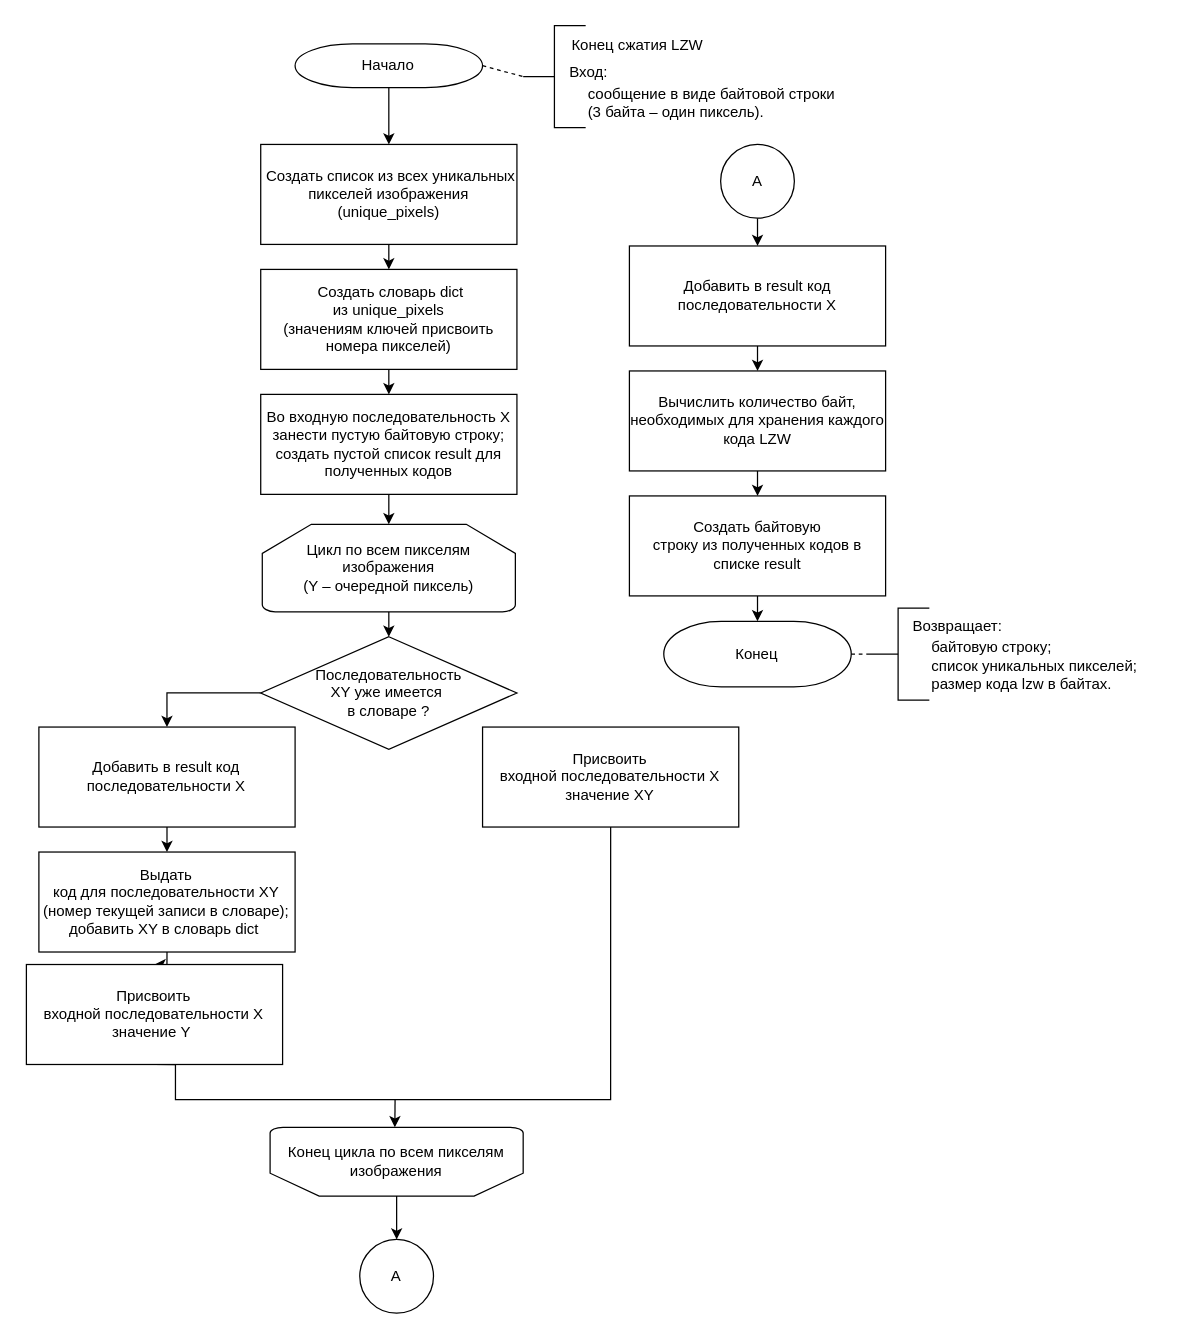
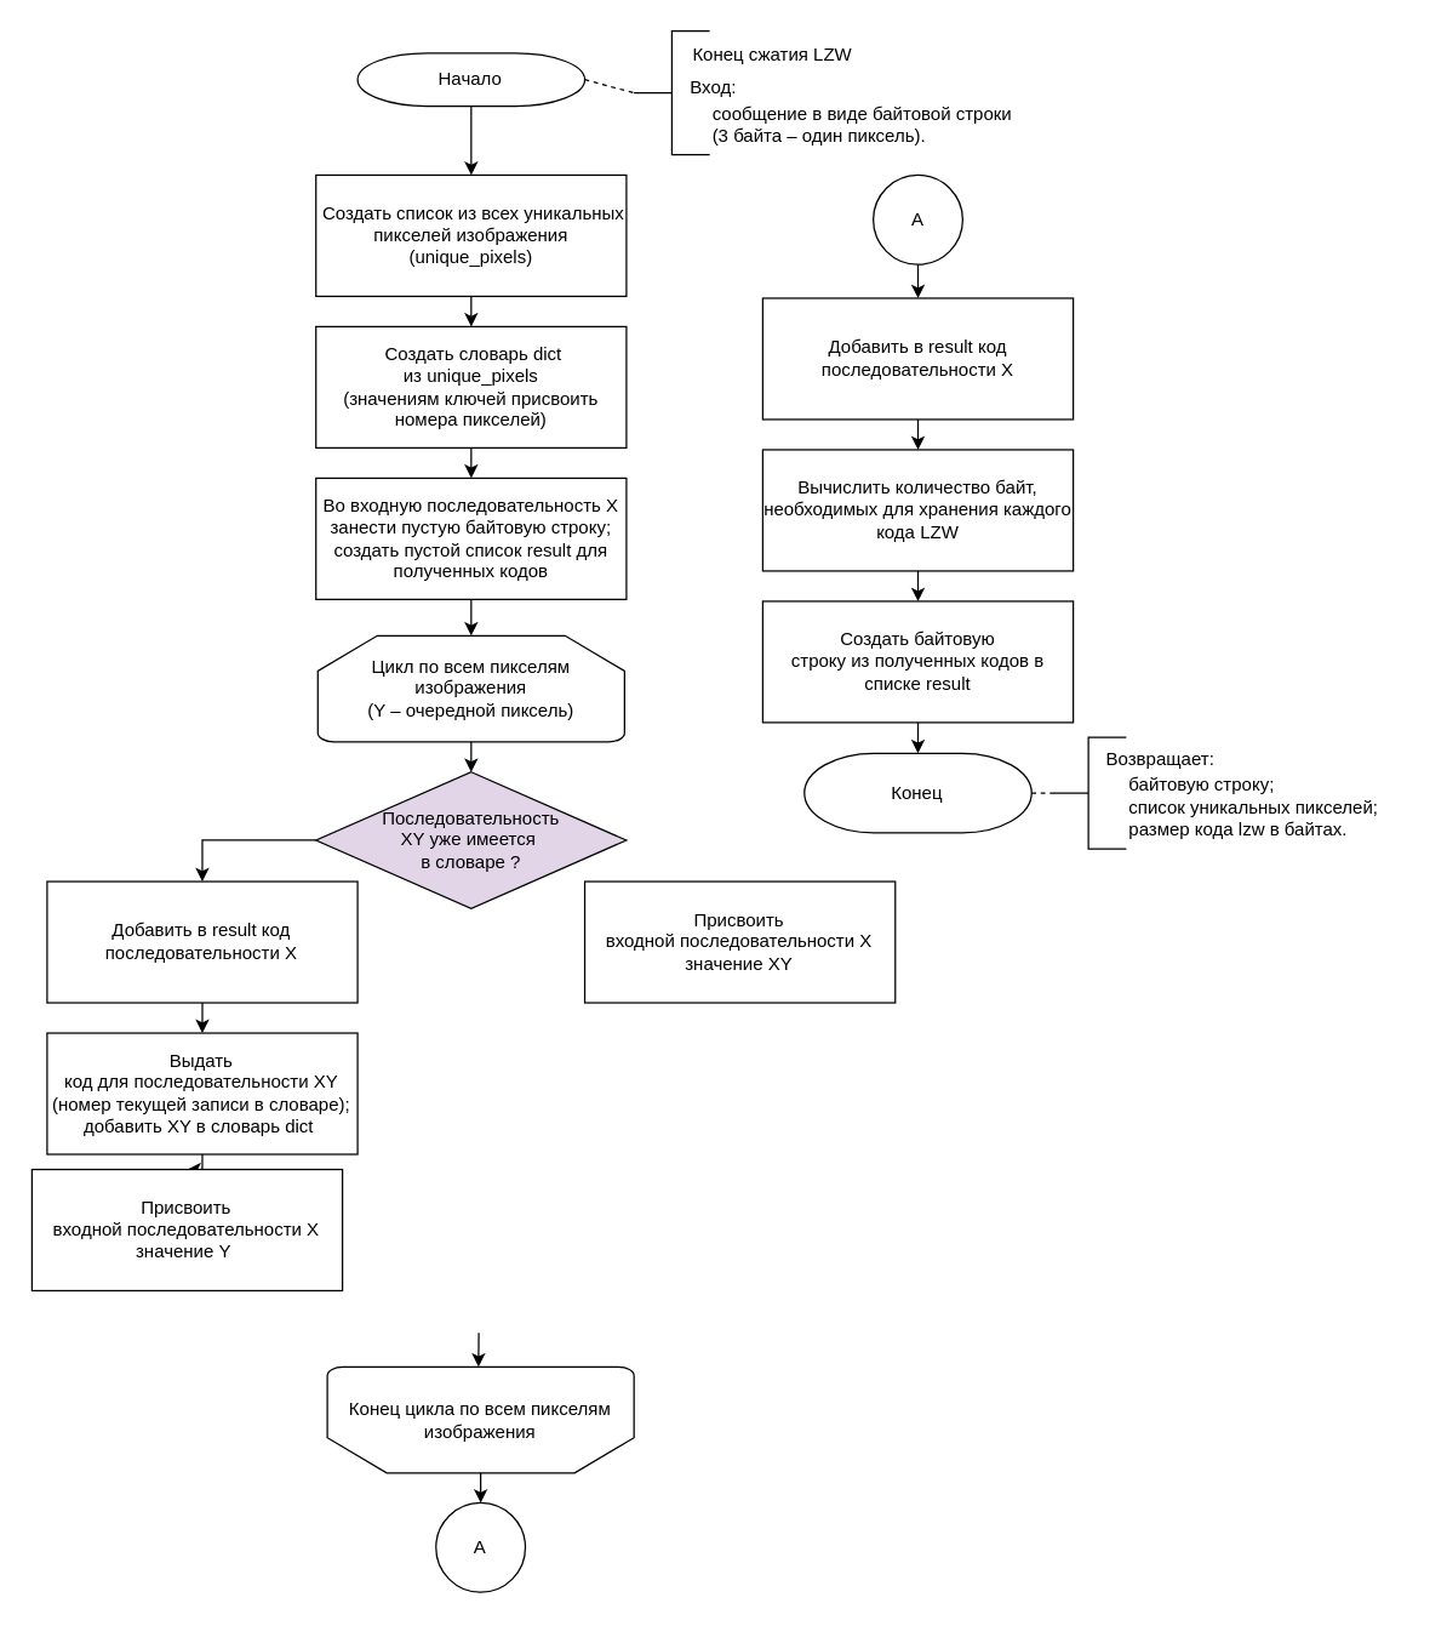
  <mxCell id="0" />
  <mxCell id="1" parent="0" />
  <mxCell id="2" style="edgeStyle=none;html=1;entryX=0;entryY=0.5;entryDx=0;entryDy=0;entryPerimeter=0;fontSize=12;endArrow=none;endFill=0;dashed=1;exitX=1;exitY=0.5;exitDx=0;exitDy=0;exitPerimeter=0;" parent="1" source="4" target="5" edge="1"><mxGeometry relative="1" as="geometry"><mxPoint x="397.93" y="103.74" as="sourcePoint" /></mxGeometry></mxCell>
  <mxCell id="3" style="edgeStyle=none;html=1;exitX=0.5;exitY=1;exitDx=0;exitDy=0;exitPerimeter=0;entryX=0.5;entryY=0;entryDx=0;entryDy=0;" parent="1" source="4" target="28" edge="1"><mxGeometry relative="1" as="geometry"><mxPoint x="310.43" y="115.07" as="targetPoint" /></mxGeometry></mxCell>
  <mxCell id="4" value="Начало" style="strokeWidth=1;html=1;shape=mxgraph.flowchart.terminator;whiteSpace=wrap;strokeColor=default;gradientColor=none;" parent="1" vertex="1"><mxGeometry x="235.43" y="34.56" width="150" height="35" as="geometry" /></mxCell>
  <mxCell id="5" value="" style="strokeWidth=1;html=1;shape=mxgraph.flowchart.annotation_2;align=left;labelPosition=right;pointerEvents=1;strokeColor=default;fontSize=13;gradientColor=none;" parent="1" vertex="1"><mxGeometry x="417.93" y="20" width="50" height="81.62" as="geometry" /></mxCell>
  <mxCell id="6" value="&lt;span style=&quot;font-size: 12px;&quot;&gt;&lt;font style=&quot;color: rgb(0, 0, 0);&quot;&gt;Конец сжатия LZW&lt;/font&gt;&lt;/span&gt;" style="text;html=1;align=left;verticalAlign=middle;resizable=0;points=[];autosize=1;strokeColor=none;fillColor=none;fontSize=13;strokeWidth=1;" parent="1" vertex="1"><mxGeometry x="454.93" y="20" width="150" height="30" as="geometry" /></mxCell>
  <mxCell id="7" value="Вход:" style="text;html=1;align=center;verticalAlign=middle;resizable=0;points=[];autosize=1;strokeColor=none;fillColor=none;fontSize=12;" parent="1" vertex="1"><mxGeometry x="445.43" y="43.09" width="50" height="30" as="geometry" /></mxCell>
  <mxCell id="8" value="&lt;font&gt;&lt;font style=&quot;color: rgb(0, 0, 0);&quot;&gt;сообщение в виде&amp;nbsp;&lt;/font&gt;&lt;span style=&quot;background-color: transparent;&quot;&gt;&lt;font style=&quot;color: rgb(0, 0, 0);&quot;&gt;байтовой строки&lt;/font&gt;&lt;/span&gt;&lt;/font&gt;&lt;div&gt;&lt;span style=&quot;background-color: transparent;&quot;&gt;&lt;font style=&quot;color: rgb(0, 0, 0);&quot;&gt;(3 байта – один пиксель).&lt;/font&gt;&lt;/span&gt;&lt;/div&gt;" style="text;html=1;align=left;verticalAlign=middle;resizable=0;points=[];autosize=1;strokeColor=none;fillColor=none;fontSize=12;" parent="1" vertex="1"><mxGeometry x="467.93" y="61.62" width="230" height="40" as="geometry" /></mxCell>
  <mxCell id="9" style="edgeStyle=none;html=1;exitX=0.5;exitY=1;exitDx=0;exitDy=0;entryX=0.5;entryY=0;entryDx=0;entryDy=0;" edge="1" parent="1" source="10" target="34"><mxGeometry relative="1" as="geometry" /></mxCell>
  <mxCell id="10" value="&amp;nbsp;Создать словарь dict из&amp;nbsp;&lt;span style=&quot;color: rgb(0, 0, 0);&quot;&gt;unique_pixels&lt;/span&gt;&lt;div&gt;&lt;font style=&quot;color: rgb(0, 0, 0);&quot;&gt;(значениям ключей присвоить номера пикселей)&lt;/font&gt;&lt;/div&gt;" style="rounded=0;whiteSpace=wrap;html=1;strokeColor=default;strokeWidth=1;fontSize=12;gradientColor=none;" parent="1" vertex="1"><mxGeometry x="207.93" y="215.07" width="205" height="80" as="geometry" /></mxCell>
  <mxCell id="11" style="edgeStyle=orthogonalEdgeStyle;rounded=0;html=1;exitX=0.5;exitY=1;exitDx=0;exitDy=0;entryX=0.5;entryY=0;entryDx=0;entryDy=0;endArrow=classic;endFill=1;" parent="1" source="12" target="21" edge="1"><mxGeometry relative="1" as="geometry" /></mxCell>
  <mxCell id="12" value="&lt;span style=&quot;color: rgb(0, 0, 0);&quot;&gt;Добавить в result код последовательности X&lt;/span&gt;" style="rounded=0;whiteSpace=wrap;html=1;strokeColor=default;strokeWidth=1;fontSize=12;gradientColor=none;" parent="1" vertex="1"><mxGeometry x="502.93" y="196.32" width="205" height="80" as="geometry" /></mxCell>
  <mxCell id="13" style="edgeStyle=orthogonalEdgeStyle;rounded=0;html=1;exitX=0;exitY=0.5;exitDx=0;exitDy=0;entryX=0.5;entryY=0;entryDx=0;entryDy=0;endArrow=classic;endFill=1;" parent="1" source="14" target="36" edge="1"><mxGeometry relative="1" as="geometry" /></mxCell>
- <mxCell id="14" value="&lt;span style=&quot;color: rgb(0, 0, 0);&quot;&gt;Последовательность&lt;/span&gt;&lt;div&gt;&lt;font style=&quot;color: rgb(0, 0, 0);&quot;&gt;XY уже имеется&amp;nbsp;&lt;/font&gt;&lt;/div&gt;&lt;div&gt;&lt;font style=&quot;color: rgb(0, 0, 0);&quot;&gt;в словаре ?&lt;/font&gt;&lt;/div&gt;" style="rhombus;whiteSpace=wrap;html=1;" parent="1" vertex="1"><mxGeometry x="207.93" y="509" width="205" height="90" as="geometry" /></mxCell>
+ <mxCell id="14" value="&lt;span style=&quot;color: rgb(0, 0, 0);&quot;&gt;Последовательность&lt;/span&gt;&lt;div&gt;&lt;font style=&quot;color: rgb(0, 0, 0);&quot;&gt;XY уже имеется&amp;nbsp;&lt;/font&gt;&lt;/div&gt;&lt;div&gt;&lt;font style=&quot;color: rgb(0, 0, 0);&quot;&gt;в словаре ?&lt;/font&gt;&lt;/div&gt;" style="rhombus;whiteSpace=wrap;html=1;fillColor=#e1d5e7;" parent="1" vertex="1"><mxGeometry x="207.93" y="509" width="205" height="90" as="geometry" /></mxCell>
  <mxCell id="15" value="Присвоить входной&amp;nbsp;&lt;span style=&quot;color: rgb(0, 0, 0);&quot;&gt;последовательности&lt;/span&gt;&amp;nbsp;X значение XY" style="rounded=0;whiteSpace=wrap;html=1;strokeColor=default;strokeWidth=1;fontSize=12;gradientColor=none;" parent="1" vertex="1"><mxGeometry x="385.43" y="581.25" width="205" height="80" as="geometry" /></mxCell>
  <mxCell id="16" style="edgeStyle=orthogonalEdgeStyle;rounded=0;html=1;exitX=0.5;exitY=1;exitDx=0;exitDy=0;endArrow=classic;endFill=1;" parent="1" source="17" target="19" edge="1"><mxGeometry relative="1" as="geometry" /></mxCell>
  <mxCell id="17" value="&lt;font style=&quot;color: rgb(0, 0, 0);&quot;&gt;Выдать код&amp;nbsp;&lt;/font&gt;&lt;span style=&quot;background-color: transparent;&quot;&gt;для&amp;nbsp;&lt;/span&gt;&lt;span style=&quot;color: rgb(0, 0, 0);&quot;&gt;последовательности&lt;/span&gt;&lt;span style=&quot;background-color: transparent;&quot;&gt;&amp;nbsp;XY&lt;/span&gt;&lt;div&gt;&lt;span style=&quot;background-color: transparent;&quot;&gt;&lt;font style=&quot;color: rgb(0, 0, 0);&quot;&gt;(номер текущей записи в словаре);&lt;/font&gt;&lt;/span&gt;&lt;div&gt;&lt;div&gt;&lt;div&gt;&lt;font style=&quot;color: rgb(0, 0, 0);&quot;&gt;добавить XY в словарь dict&amp;nbsp;&lt;/font&gt;&lt;/div&gt;&lt;/div&gt;&lt;/div&gt;&lt;/div&gt;" style="rounded=0;whiteSpace=wrap;html=1;strokeColor=default;strokeWidth=1;fontSize=12;gradientColor=none;" parent="1" vertex="1"><mxGeometry x="30.43" y="681.25" width="205" height="80" as="geometry" /></mxCell>
- <mxCell id="18" style="edgeStyle=orthogonalEdgeStyle;rounded=0;html=1;exitX=0.5;exitY=1;exitDx=0;exitDy=0;entryX=0.5;entryY=1;entryDx=0;entryDy=0;endArrow=none;endFill=0;" parent="1" source="19" target="15" edge="1"><mxGeometry relative="1" as="geometry"><Array as="points"><mxPoint x="139.68" y="879.25" /><mxPoint x="487.68" y="879.25" /></Array></mxGeometry></mxCell>
  <mxCell id="19" value="Присвоить входной&amp;nbsp;&lt;span style=&quot;color: rgb(0, 0, 0);&quot;&gt;последовательности&lt;/span&gt;&amp;nbsp;X значение Y&amp;nbsp;" style="rounded=0;whiteSpace=wrap;html=1;strokeColor=default;strokeWidth=1;fontSize=12;gradientColor=none;" parent="1" vertex="1"><mxGeometry x="20.43" y="771.25" width="205" height="80" as="geometry" /></mxCell>
  <mxCell id="20" style="edgeStyle=none;html=1;exitX=0.5;exitY=1;exitDx=0;exitDy=0;entryX=0.5;entryY=0;entryDx=0;entryDy=0;" edge="1" parent="1" source="21" target="30"><mxGeometry relative="1" as="geometry" /></mxCell>
  <mxCell id="21" value="Вычислить количество байт, необходимых для хранения каждого кода LZW" style="rounded=0;whiteSpace=wrap;html=1;strokeColor=default;strokeWidth=1;fontSize=12;gradientColor=none;" parent="1" vertex="1"><mxGeometry x="502.93" y="296.32" width="205" height="80" as="geometry" /></mxCell>
  <mxCell id="22" value="Конец" style="strokeWidth=1;html=1;shape=mxgraph.flowchart.terminator;whiteSpace=wrap;strokeColor=default;gradientColor=none;" parent="1" vertex="1"><mxGeometry x="530.43" y="496.63" width="150" height="52.5" as="geometry" /></mxCell>
  <mxCell id="23" style="edgeStyle=none;html=1;entryX=0;entryY=0.5;entryDx=0;entryDy=0;entryPerimeter=0;fontSize=12;endArrow=none;endFill=0;dashed=1;exitX=1;exitY=0.5;exitDx=0;exitDy=0;exitPerimeter=0;" parent="1" source="22" target="24" edge="1"><mxGeometry relative="1" as="geometry"><mxPoint x="675.43" y="613.89" as="sourcePoint" /><mxPoint x="702.93" y="613.885" as="targetPoint" /></mxGeometry></mxCell>
  <mxCell id="24" value="" style="strokeWidth=1;html=1;shape=mxgraph.flowchart.annotation_2;align=left;labelPosition=right;pointerEvents=1;strokeColor=default;fontSize=13;gradientColor=none;" parent="1" vertex="1"><mxGeometry x="692.93" y="486.07" width="50" height="73.62" as="geometry" /></mxCell>
  <mxCell id="25" value="Возвращает:" style="text;html=1;align=left;verticalAlign=middle;resizable=0;points=[];autosize=1;strokeColor=none;fillColor=none;fontSize=12;" parent="1" vertex="1"><mxGeometry x="727.93" y="486.07" width="100" height="30" as="geometry" /></mxCell>
  <mxCell id="26" value="&lt;br&gt;байтовую строку;&lt;div&gt;&lt;font style=&quot;color: rgb(0, 0, 0);&quot;&gt;список уникальных пикселей;&lt;/font&gt;&lt;/div&gt;&lt;div&gt;&lt;font style=&quot;color: rgb(0, 0, 0);&quot;&gt;размер кода lzw в байтах.&lt;/font&gt;&lt;/div&gt;" style="text;html=1;align=left;verticalAlign=middle;resizable=0;points=[];autosize=1;strokeColor=none;fillColor=none;fontSize=12;" parent="1" vertex="1"><mxGeometry x="742.93" y="489.69" width="190" height="70" as="geometry" /></mxCell>
  <mxCell id="27" style="edgeStyle=none;html=1;exitX=0.5;exitY=1;exitDx=0;exitDy=0;entryX=0.5;entryY=0;entryDx=0;entryDy=0;" edge="1" parent="1" source="28" target="10"><mxGeometry relative="1" as="geometry" /></mxCell>
  <mxCell id="28" value="&amp;nbsp;Создать список из всех уникальных пикселей изображения (unique_pixels)" style="rounded=0;whiteSpace=wrap;html=1;strokeColor=default;strokeWidth=1;fontSize=12;gradientColor=none;" vertex="1" parent="1"><mxGeometry x="207.93" y="115.07" width="205" height="80" as="geometry" /></mxCell>
  <mxCell id="29" style="edgeStyle=none;html=1;exitX=0.5;exitY=1;exitDx=0;exitDy=0;" edge="1" parent="1" source="30" target="22"><mxGeometry relative="1" as="geometry" /></mxCell>
  <mxCell id="30" value="&lt;div&gt;&lt;span style=&quot;color: rgb(0, 0, 0); background-color: transparent;&quot;&gt;Создать байтовую&lt;/span&gt;&lt;/div&gt;&lt;div&gt;&lt;span style=&quot;color: rgb(0, 0, 0);&quot;&gt;строку из полученных кодов в списке result&lt;/span&gt;&lt;/div&gt;" style="rounded=0;whiteSpace=wrap;html=1;strokeColor=default;strokeWidth=1;fontSize=12;gradientColor=none;" vertex="1" parent="1"><mxGeometry x="502.93" y="396.32" width="205" height="80" as="geometry" /></mxCell>
  <mxCell id="31" style="edgeStyle=none;html=1;exitX=0.5;exitY=1;exitDx=0;exitDy=0;exitPerimeter=0;" edge="1" parent="1" source="32" target="14"><mxGeometry relative="1" as="geometry"><mxPoint x="310.43" y="505.07" as="targetPoint" /></mxGeometry></mxCell>
  <mxCell id="32" value="Цикл по всем пикселям изображения&lt;div&gt;&lt;font style=&quot;color: rgb(0, 0, 0);&quot;&gt;(Y – очередной пиксель)&lt;/font&gt;&lt;/div&gt;" style="strokeWidth=1;html=1;shape=mxgraph.flowchart.loop_limit;whiteSpace=wrap;" vertex="1" parent="1"><mxGeometry x="209.18" y="419" width="202.5" height="70" as="geometry" /></mxCell>
  <mxCell id="33" style="edgeStyle=none;html=1;exitX=0.5;exitY=1;exitDx=0;exitDy=0;entryX=0.5;entryY=0;entryDx=0;entryDy=0;entryPerimeter=0;" edge="1" parent="1" source="34" target="32"><mxGeometry relative="1" as="geometry" /></mxCell>
  <mxCell id="34" value="&lt;span style=&quot;background-color: transparent;&quot;&gt;&lt;font style=&quot;color: rgb(0, 0, 0);&quot;&gt;Во входную&amp;nbsp;&lt;/font&gt;&lt;/span&gt;&lt;span style=&quot;color: rgb(0, 0, 0);&quot;&gt;последовательность&lt;/span&gt;&lt;span style=&quot;background-color: transparent;&quot;&gt;&lt;font style=&quot;color: rgb(0, 0, 0);&quot;&gt;&amp;nbsp;X занести пустую байтовую строку;&lt;/font&gt;&lt;/span&gt;&lt;div&gt;&lt;font style=&quot;color: rgb(0, 0, 0);&quot;&gt;создать пустой список result для полученных кодов&lt;/font&gt;&lt;/div&gt;" style="rounded=0;whiteSpace=wrap;html=1;strokeColor=default;strokeWidth=1;fontSize=12;gradientColor=none;" vertex="1" parent="1"><mxGeometry x="207.93" y="315.07" width="205" height="80" as="geometry" /></mxCell>
  <mxCell id="35" style="edgeStyle=none;html=1;exitX=0.5;exitY=1;exitDx=0;exitDy=0;entryX=0.5;entryY=0;entryDx=0;entryDy=0;" edge="1" parent="1" source="36" target="17"><mxGeometry relative="1" as="geometry" /></mxCell>
  <mxCell id="36" value="Добавить в result код последовательности X" style="rounded=0;whiteSpace=wrap;html=1;strokeColor=default;strokeWidth=1;fontSize=12;gradientColor=none;" vertex="1" parent="1"><mxGeometry x="30.43" y="581.25" width="205" height="80" as="geometry" /></mxCell>
  <mxCell id="37" style="edgeStyle=none;html=1;exitX=0.5;exitY=0;exitDx=0;exitDy=0;exitPerimeter=0;entryX=0.5;entryY=0;entryDx=0;entryDy=0;" edge="1" parent="1" source="38" target="40"><mxGeometry relative="1" as="geometry" /></mxCell>
- <mxCell id="38" value="Конец цикла по всем пикселям изображения" style="strokeWidth=1;html=1;shape=mxgraph.flowchart.loop_limit;whiteSpace=wrap;direction=west;" vertex="1" parent="1"><mxGeometry x="215.43" y="901.56" width="202.5" height="55" as="geometry" /></mxCell>
+ <mxCell id="38" value="Конец цикла по всем пикселям изображения" style="strokeWidth=1;html=1;shape=mxgraph.flowchart.loop_limit;whiteSpace=wrap;direction=west;" vertex="1" parent="1"><mxGeometry x="215.43" y="901.56" width="202.5" height="70" as="geometry" /></mxCell>
  <mxCell id="39" style="edgeStyle=none;html=1;entryX=0.507;entryY=1.001;entryDx=0;entryDy=0;entryPerimeter=0;" edge="1" parent="1" target="38"><mxGeometry relative="1" as="geometry"><mxPoint x="315.43" y="879" as="sourcePoint" /><mxPoint x="315.43" y="899" as="targetPoint" /></mxGeometry></mxCell>
  <mxCell id="40" value="А" style="ellipse;whiteSpace=wrap;html=1;aspect=fixed;" vertex="1" parent="1"><mxGeometry x="287.18" y="991.25" width="59" height="59" as="geometry" /></mxCell>
  <mxCell id="41" style="edgeStyle=none;html=1;exitX=0.5;exitY=1;exitDx=0;exitDy=0;entryX=0.5;entryY=0;entryDx=0;entryDy=0;" edge="1" parent="1" source="42" target="12"><mxGeometry relative="1" as="geometry" /></mxCell>
  <mxCell id="42" value="А" style="ellipse;whiteSpace=wrap;html=1;aspect=fixed;" vertex="1" parent="1"><mxGeometry x="575.93" y="115.07" width="59" height="59" as="geometry" /></mxCell>
